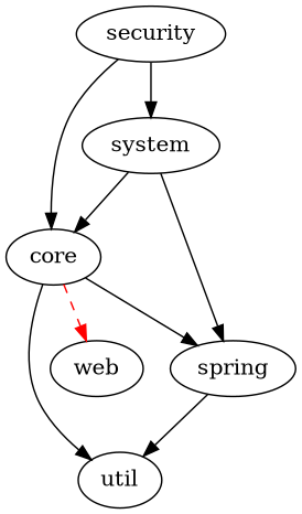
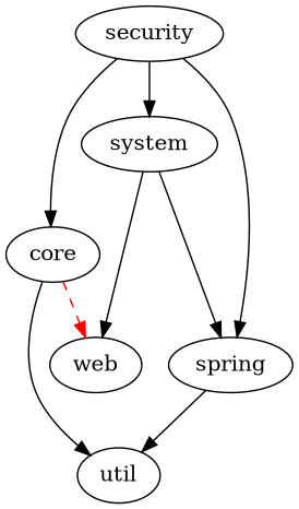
  digraph {
    core
    util
    web
    system
    spring
    security
    core -> util
    core -> web [color=red style=dashed]
-   system -> core
+   system -> web
    system -> spring
    spring -> util
    security -> core
    security -> system
-   core -> spring
+   security -> spring
  }
